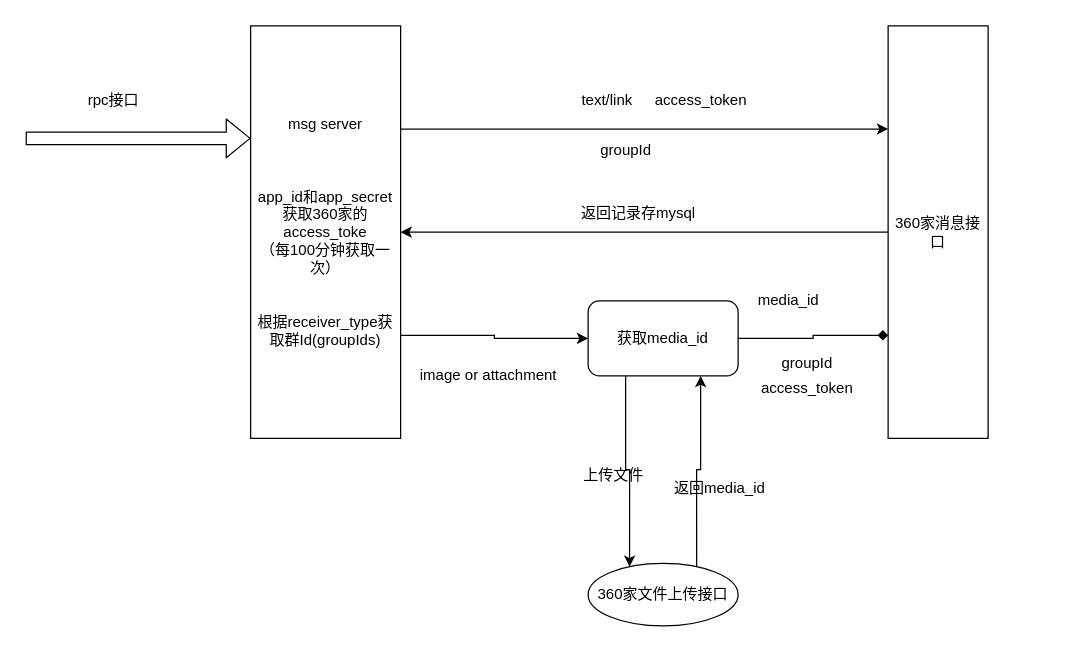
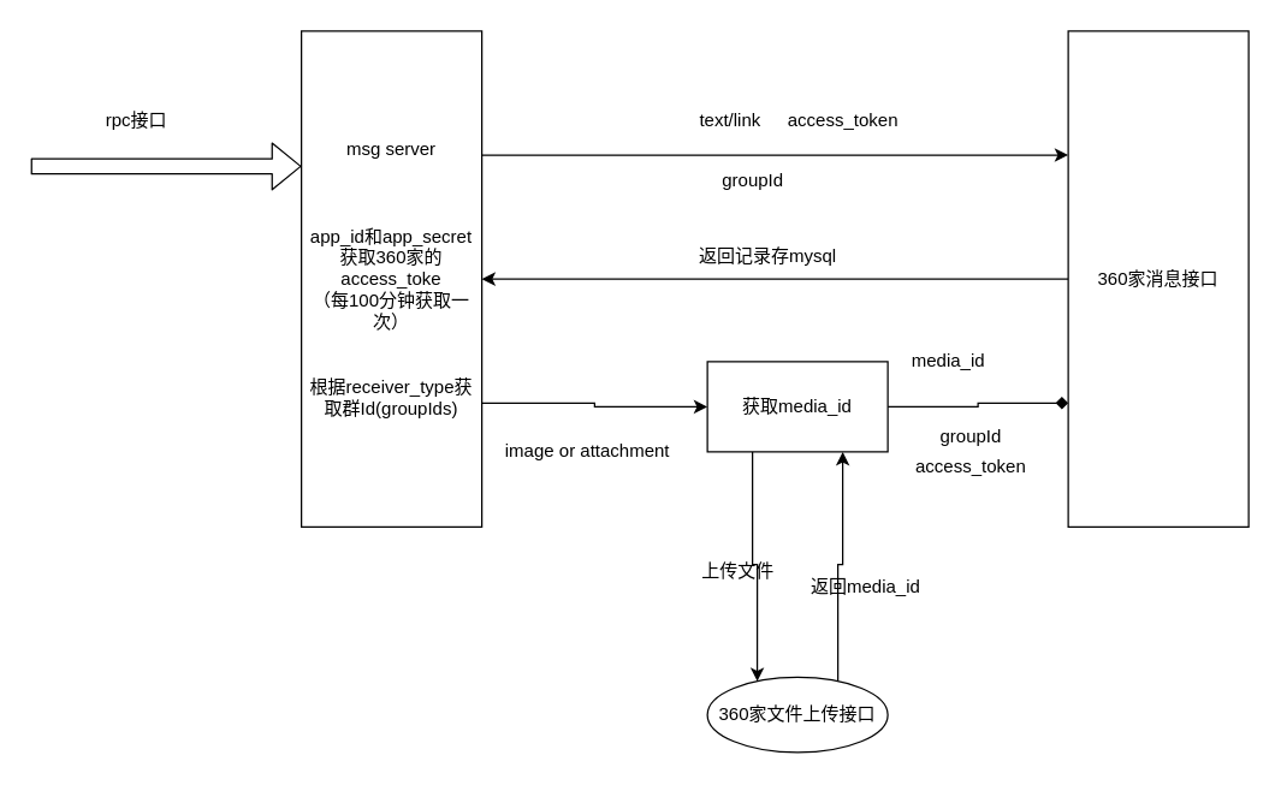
  <mxCell id="0" />
  <mxCell id="1" parent="0" />
  <mxCell id="2" value="" style="shape=flexArrow;endArrow=classic;html=1;" edge="1" parent="1"><mxGeometry width="50" height="50" relative="1" as="geometry"><mxPoint x="20" y="110" as="sourcePoint" /><mxPoint x="200" y="110" as="targetPoint" /></mxGeometry></mxCell>
  <mxCell id="3" value="rpc接口" style="text;html=1;align=center;verticalAlign=middle;resizable=0;points=[];autosize=1;" vertex="1" parent="1"><mxGeometry x="60" y="70" width="60" height="20" as="geometry" /></mxCell>
  <mxCell id="4" style="edgeStyle=orthogonalEdgeStyle;rounded=0;orthogonalLoop=1;jettySize=auto;html=1;exitX=1;exitY=0.25;exitDx=0;exitDy=0;entryX=0;entryY=0.25;entryDx=0;entryDy=0;" edge="1" parent="1" source="6" target="9"><mxGeometry relative="1" as="geometry"><mxPoint x="690" y="103" as="targetPoint" /></mxGeometry></mxCell>
  <mxCell id="5" style="edgeStyle=orthogonalEdgeStyle;rounded=0;orthogonalLoop=1;jettySize=auto;html=1;exitX=1;exitY=0.75;exitDx=0;exitDy=0;entryX=0;entryY=0.5;entryDx=0;entryDy=0;" edge="1" parent="1" source="6" target="16"><mxGeometry relative="1" as="geometry"><mxPoint x="410" y="268" as="targetPoint" /></mxGeometry></mxCell>
  <mxCell id="6" value="msg server&lt;br&gt;&lt;br&gt;&lt;br&gt;&lt;br&gt;app_id和app_secret获取360家的access_toke&lt;br&gt;（每100分钟获取一次）&lt;br&gt;&lt;br&gt;&lt;br&gt;根据receiver_type获取群Id(groupIds)" style="rounded=0;whiteSpace=wrap;html=1;" vertex="1" parent="1"><mxGeometry x="200" y="20" width="120" height="330" as="geometry" /></mxCell>
  <mxCell id="7" value="text/link" style="text;html=1;align=center;verticalAlign=middle;resizable=0;points=[];autosize=1;" vertex="1" parent="1"><mxGeometry x="455" y="70" width="60" height="20" as="geometry" /></mxCell>
  <mxCell id="8" style="edgeStyle=orthogonalEdgeStyle;rounded=0;orthogonalLoop=1;jettySize=auto;html=1;exitX=0;exitY=0.5;exitDx=0;exitDy=0;entryX=1;entryY=0.5;entryDx=0;entryDy=0;" edge="1" parent="1" source="9" target="6"><mxGeometry relative="1" as="geometry" /></mxCell>
- <mxCell id="9" value="360家消息接口" style="rounded=0;whiteSpace=wrap;html=1;" vertex="1" parent="1"><mxGeometry x="710" y="20" width="80" height="330" as="geometry" /></mxCell>
+ <mxCell id="9" value="360家消息接口" style="rounded=0;whiteSpace=wrap;html=1;" vertex="1" parent="1"><mxGeometry x="710" y="20" width="120" height="330" as="geometry" /></mxCell>
  <mxCell id="10" style="edgeStyle=orthogonalEdgeStyle;rounded=0;orthogonalLoop=1;jettySize=auto;html=1;exitX=0.75;exitY=0;exitDx=0;exitDy=0;entryX=0.75;entryY=1;entryDx=0;entryDy=0;" edge="1" parent="1" source="11" target="16"><mxGeometry relative="1" as="geometry" /></mxCell>
  <mxCell id="11" value="360家文件上传接口" style="ellipse;whiteSpace=wrap;html=1;" vertex="1" parent="1"><mxGeometry x="470" y="450" width="120" height="50" as="geometry" /></mxCell>
  <mxCell id="12" value="access_token" style="text;html=1;align=center;verticalAlign=middle;resizable=0;points=[];autosize=1;" vertex="1" parent="1"><mxGeometry x="515" y="70" width="90" height="20" as="geometry" /></mxCell>
  <mxCell id="13" value="image or attachment" style="text;html=1;align=center;verticalAlign=middle;resizable=0;points=[];autosize=1;" vertex="1" parent="1"><mxGeometry x="330" y="290" width="120" height="20" as="geometry" /></mxCell>
  <mxCell id="14" style="edgeStyle=orthogonalEdgeStyle;rounded=0;orthogonalLoop=1;jettySize=auto;html=1;exitX=1;exitY=0.5;exitDx=0;exitDy=0;entryX=0;entryY=0.75;entryDx=0;entryDy=0;endArrow=diamond;" edge="1" parent="1" source="16" target="9"><mxGeometry relative="1" as="geometry" /></mxCell>
  <mxCell id="15" style="edgeStyle=orthogonalEdgeStyle;rounded=0;orthogonalLoop=1;jettySize=auto;html=1;exitX=0.25;exitY=1;exitDx=0;exitDy=0;entryX=0.25;entryY=0;entryDx=0;entryDy=0;" edge="1" parent="1" source="16" target="11"><mxGeometry relative="1" as="geometry" /></mxCell>
- <mxCell id="16" value="获取media_id" style="whiteSpace=wrap;html=1;rounded=1;" vertex="1" parent="1"><mxGeometry x="470" y="240" width="120" height="60" as="geometry" /></mxCell>
+ <mxCell id="16" value="获取media_id" style="rounded=0;whiteSpace=wrap;html=1;" vertex="1" parent="1"><mxGeometry x="470" y="240" width="120" height="60" as="geometry" /></mxCell>
  <mxCell id="17" value="上传文件" style="text;html=1;align=center;verticalAlign=middle;resizable=0;points=[];autosize=1;" vertex="1" parent="1"><mxGeometry x="460" y="370" width="60" height="20" as="geometry" /></mxCell>
  <mxCell id="18" value="返回media_id" style="text;html=1;align=center;verticalAlign=middle;resizable=0;points=[];autosize=1;" vertex="1" parent="1"><mxGeometry x="530" y="380" width="90" height="20" as="geometry" /></mxCell>
  <mxCell id="19" value="media_id" style="text;html=1;align=center;verticalAlign=middle;resizable=0;points=[];autosize=1;" vertex="1" parent="1"><mxGeometry x="600" y="230" width="60" height="20" as="geometry" /></mxCell>
  <mxCell id="20" value="access_token" style="text;html=1;align=center;verticalAlign=middle;resizable=0;points=[];autosize=1;" vertex="1" parent="1"><mxGeometry x="600" y="300" width="90" height="20" as="geometry" /></mxCell>
  <mxCell id="21" value="返回记录存mysql" style="text;html=1;align=center;verticalAlign=middle;resizable=0;points=[];autosize=1;" vertex="1" parent="1"><mxGeometry x="455" y="160" width="110" height="20" as="geometry" /></mxCell>
  <mxCell id="22" value="groupId&lt;br&gt;" style="text;html=1;align=center;verticalAlign=middle;resizable=0;points=[];autosize=1;" vertex="1" parent="1"><mxGeometry x="470" y="110" width="60" height="20" as="geometry" /></mxCell>
  <mxCell id="23" value="groupId" style="text;html=1;align=center;verticalAlign=middle;resizable=0;points=[];autosize=1;" vertex="1" parent="1"><mxGeometry x="615" y="280" width="60" height="20" as="geometry" /></mxCell>
